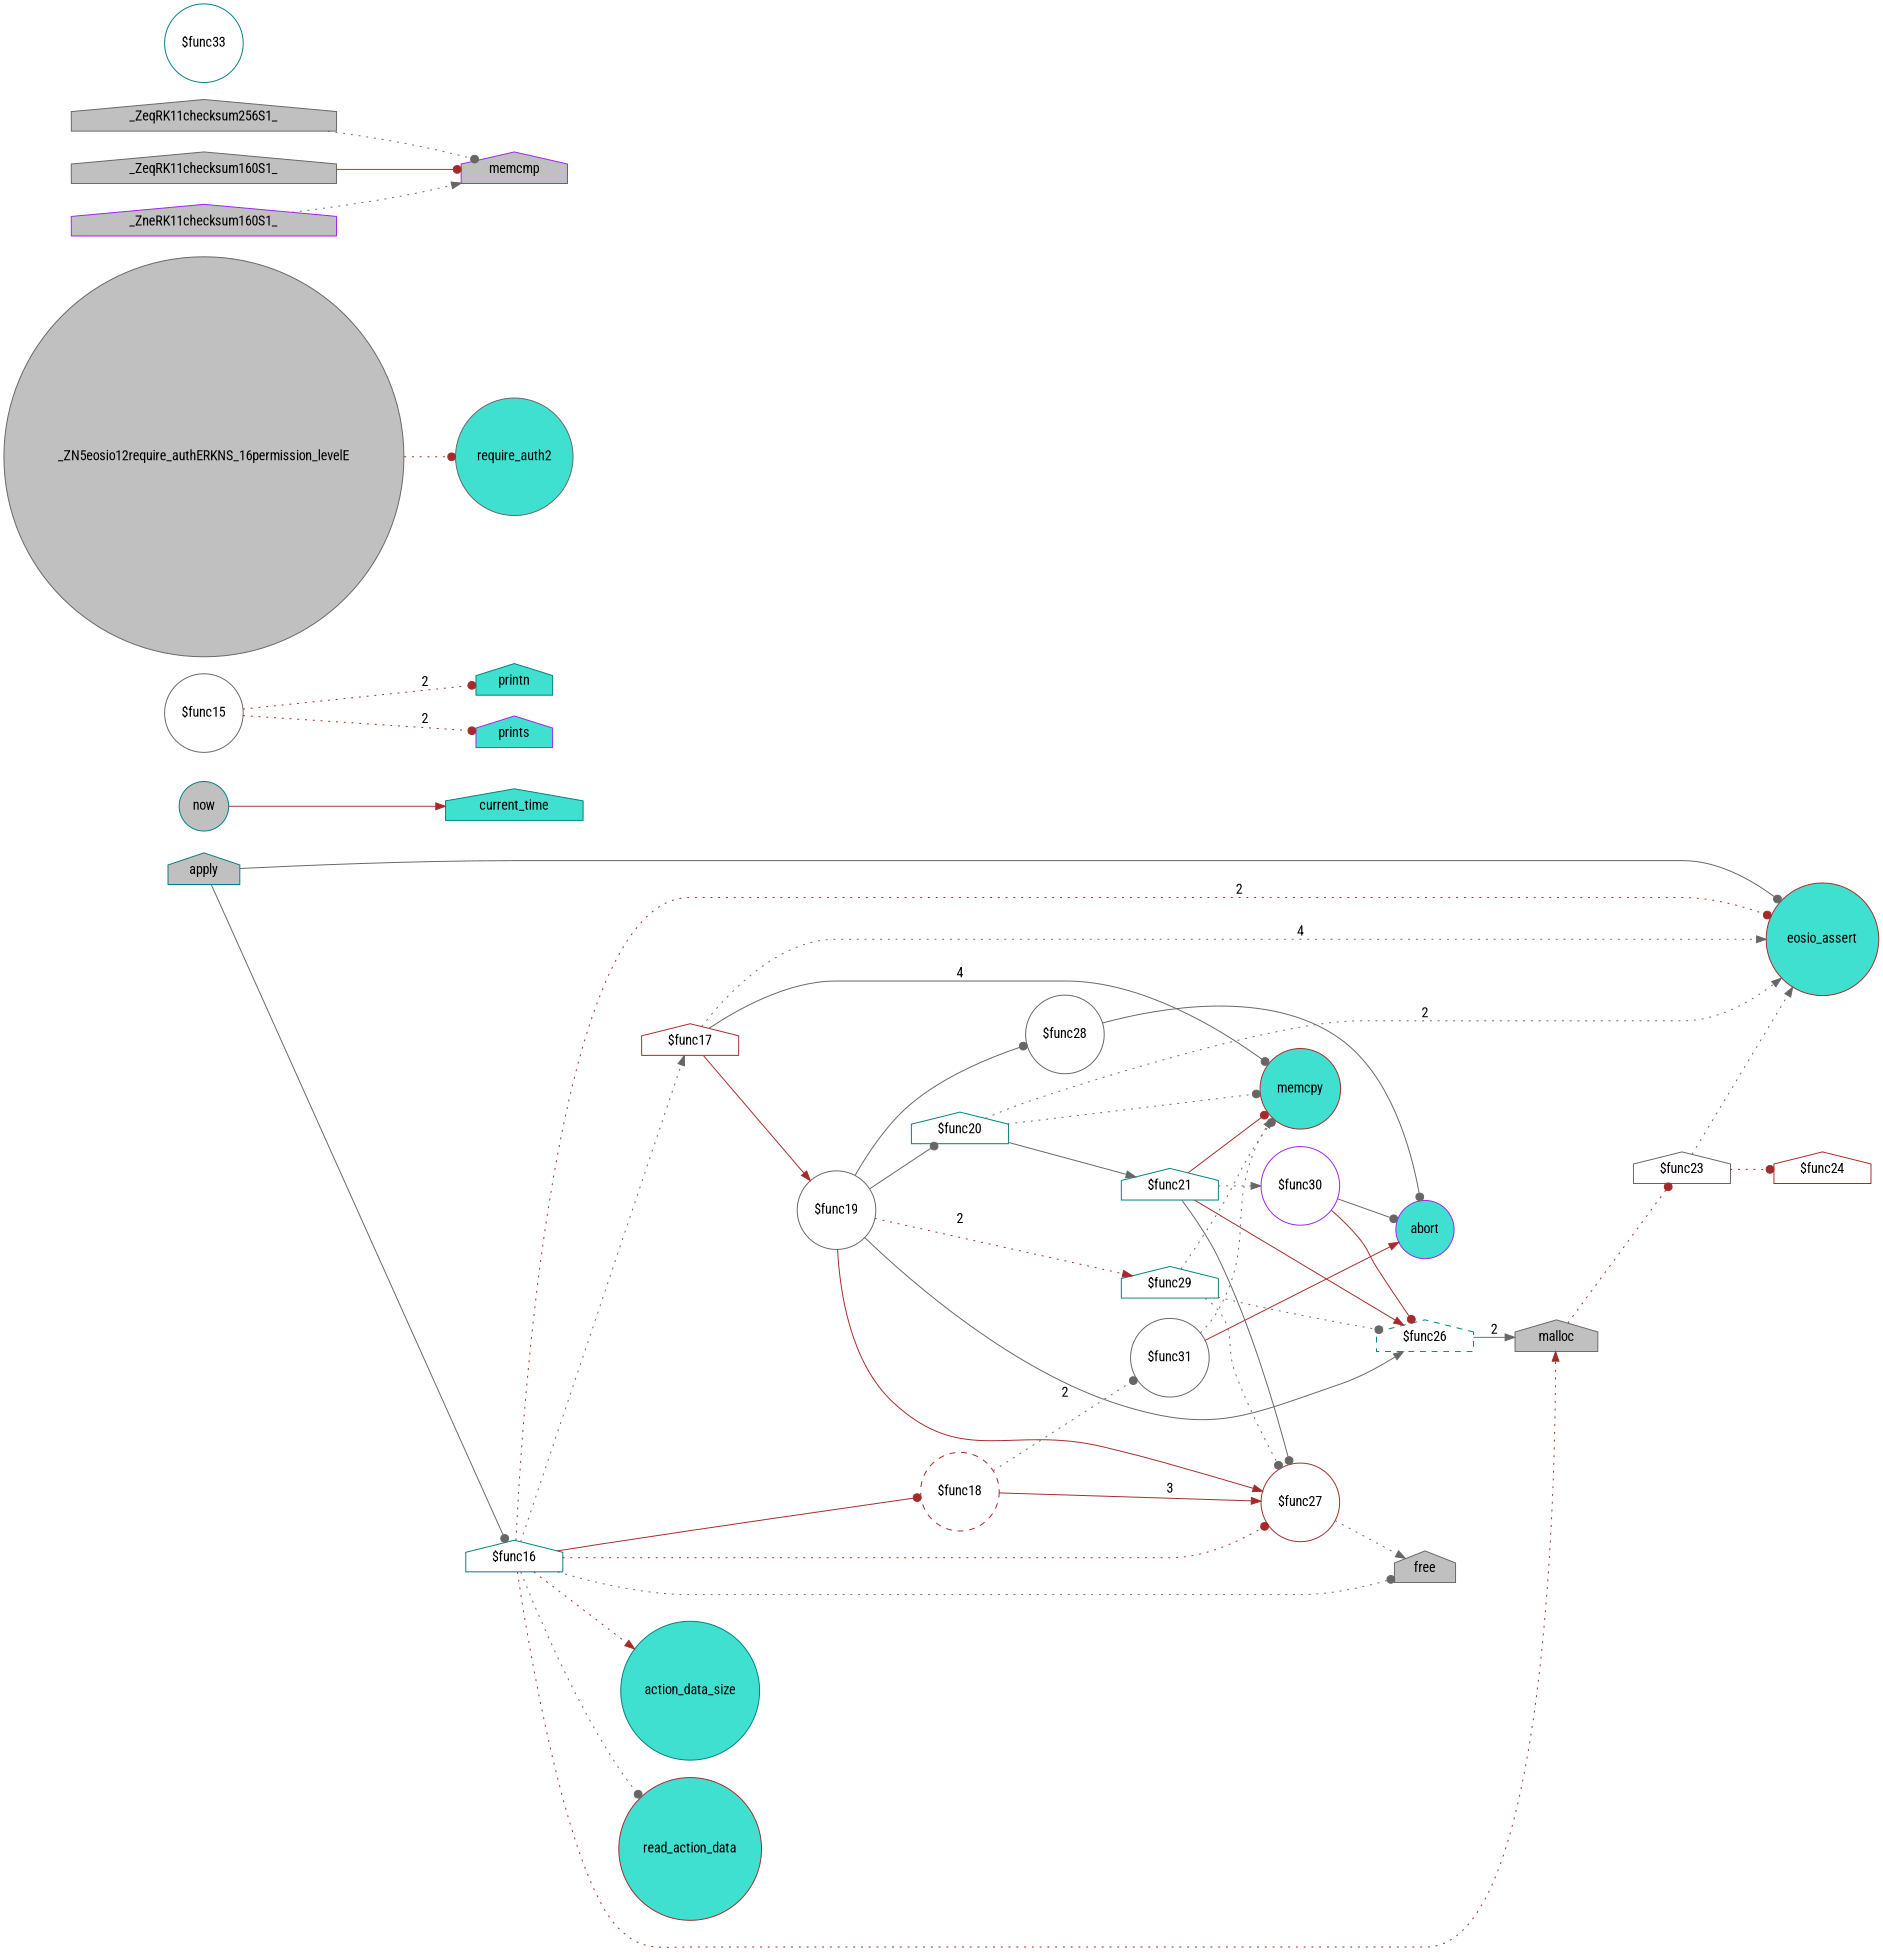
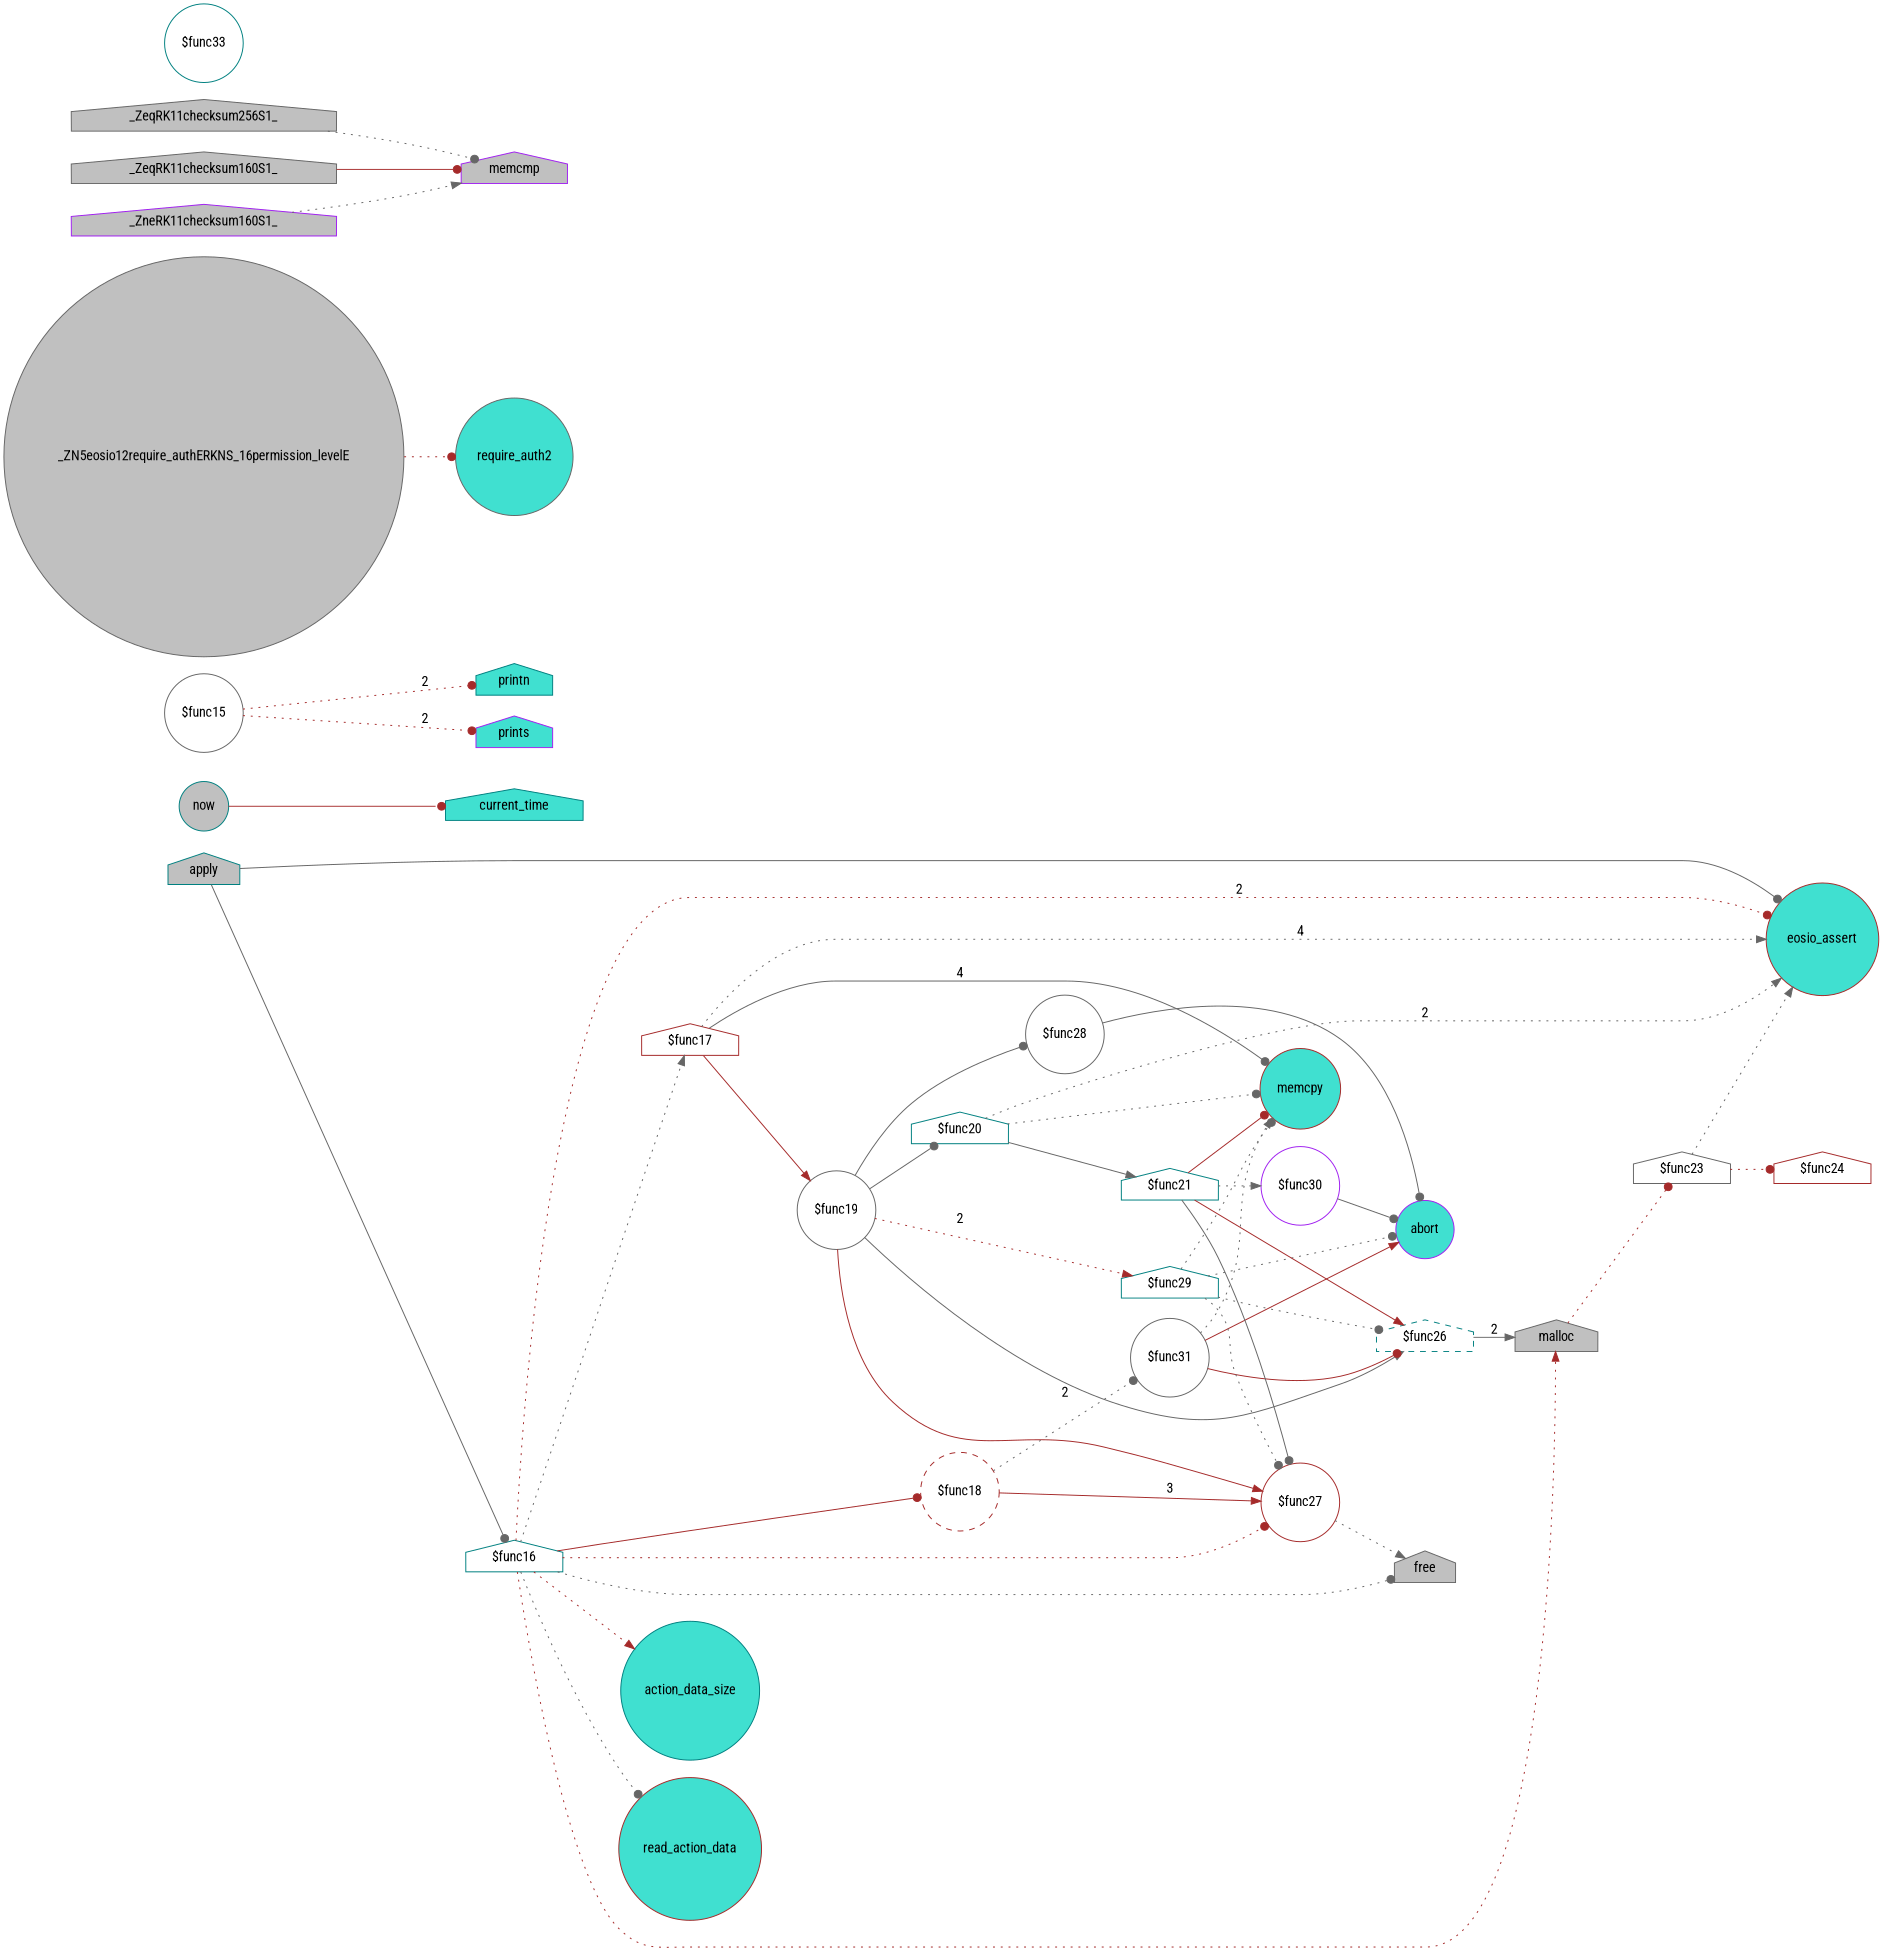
  digraph {
    fontname="Roboto Condensed"
    rankdir=LR
    node [color=teal fillcolor=white fontname="Roboto Condensed" shape=house style=filled]
    edge [arrowhead=dot color=gray40 fontname="Roboto Condensed" style=dotted]
    abort [color=purple fillcolor=turquoise shape=circle]
    action_data_size [fillcolor=turquoise shape=circle]
    current_time [fillcolor=turquoise]
    eosio_assert [color=brown fillcolor=turquoise shape=circle]
    memcpy [color=brown fillcolor=turquoise shape=circle]
    printn [fillcolor=turquoise]
    prints [color=purple fillcolor=turquoise]
    read_action_data [color=brown fillcolor=turquoise shape=circle]
    require_auth2 [color=gray40 fillcolor=turquoise shape=circle]
    _ZeqRK11checksum256S1_ [color=gray40 fillcolor=grey]
    memcmp [color=purple fillcolor=grey]
    _ZeqRK11checksum160S1_ [color=gray40 fillcolor=grey]
    _ZneRK11checksum160S1_ [color=purple fillcolor=grey]
    now [fillcolor=grey shape=circle]
    _ZN5eosio12require_authERKNS_16permission_levelE [color=gray40 fillcolor=grey shape=circle]
    apply [fillcolor=grey]
    "$func16"
    "$func15" [color=gray40 shape=circle]
    "$func17" [color=brown]
    "$func18" [color=brown shape=circle style=dashed]
    malloc [color=gray40 fillcolor=grey]
    free [color=gray40 fillcolor=grey]
    "$func27" [color=brown shape=circle]
    "$func19" [color=gray40 shape=circle]
    "$func31" [color=gray40 shape=circle]
    "$func20"
    "$func26" [style=dashed]
    "$func28" [color=gray40 shape=circle]
    "$func29"
    "$func21"
    "$func30" [color=purple shape=circle]
    "$func23" [color=gray40]
    "$func24" [color=brown]
    "$func33" [shape=circle]
    subgraph sub_1 {
      abort
      action_data_size
      current_time
      eosio_assert
      memcpy
      printn
      prints
      read_action_data
      require_auth2
      _ZeqRK11checksum256S1_
      memcmp
      _ZeqRK11checksum160S1_
      _ZneRK11checksum160S1_
      now
      _ZN5eosio12require_authERKNS_16permission_levelE
      apply
      "$func16"
      "$func15"
      "$func17"
      "$func18"
      malloc
      free
      "$func27"
      "$func19"
      "$func31"
      "$func20"
      "$func26"
      "$func28"
      "$func29"
      "$func21"
      "$func30"
      "$func23"
      "$func24"
      "$func33"
    }
    _ZeqRK11checksum256S1_ -> memcmp
    _ZeqRK11checksum160S1_ -> memcmp [color=brown style=solid]
    _ZneRK11checksum160S1_ -> memcmp [arrowhead=normal]
-   now -> current_time [arrowhead=normal color=brown style=solid]
+   now -> current_time [color=brown style=solid]
    _ZN5eosio12require_authERKNS_16permission_levelE -> require_auth2 [color=brown]
    apply -> eosio_assert [style=solid]
    apply -> "$func16" [style=solid]
    "$func16" -> action_data_size [arrowhead=normal color=brown]
    "$func16" -> eosio_assert [color=brown label=2]
    "$func16" -> read_action_data
    "$func16" -> "$func17" [arrowhead=normal]
    "$func16" -> "$func18" [color=brown style=solid]
    "$func16" -> malloc [arrowhead=normal color=brown]
    "$func16" -> free
    "$func16" -> "$func27" [color=brown]
    "$func15" -> printn [color=brown label=2]
    "$func15" -> prints [color=brown label=2]
    "$func17" -> eosio_assert [arrowhead=normal label=4]
    "$func17" -> memcpy [label=4 style=solid]
    "$func17" -> "$func19" [arrowhead=normal color=brown style=solid]
    "$func18" -> "$func27" [arrowhead=normal color=brown label=3 style=solid]
    "$func18" -> "$func31" [label=2]
    malloc -> "$func23" [color=brown]
    "$func27" -> free [arrowhead=normal]
    "$func19" -> "$func27" [arrowhead=normal color=brown style=solid]
    "$func19" -> "$func20" [style=solid]
    "$func19" -> "$func26" [arrowhead=normal style=solid]
    "$func19" -> "$func28" [style=solid]
    "$func19" -> "$func29" [arrowhead=normal color=brown label=2]
    "$func31" -> abort [arrowhead=normal color=brown style=solid]
    "$func31" -> memcpy [arrowhead=normal]
-   "$func30" -> "$func26" [color=brown style=solid]
+   "$func31" -> "$func26" [color=brown style=solid]
    "$func20" -> eosio_assert [arrowhead=normal label=2]
    "$func20" -> memcpy
    "$func20" -> "$func21" [arrowhead=normal style=solid]
    "$func26" -> malloc [arrowhead=normal label=2 style=solid]
    "$func28" -> abort [style=solid]
+   "$func29" -> abort
    "$func29" -> memcpy
    "$func29" -> "$func27"
    "$func29" -> "$func26"
    "$func21" -> memcpy [color=brown style=solid]
    "$func21" -> "$func27" [style=solid]
    "$func21" -> "$func26" [arrowhead=normal color=brown style=solid]
    "$func21" -> "$func30" [arrowhead=normal]
    "$func30" -> abort [style=solid]
    "$func23" -> eosio_assert [arrowhead=normal]
    "$func23" -> "$func24" [color=brown]
  }
